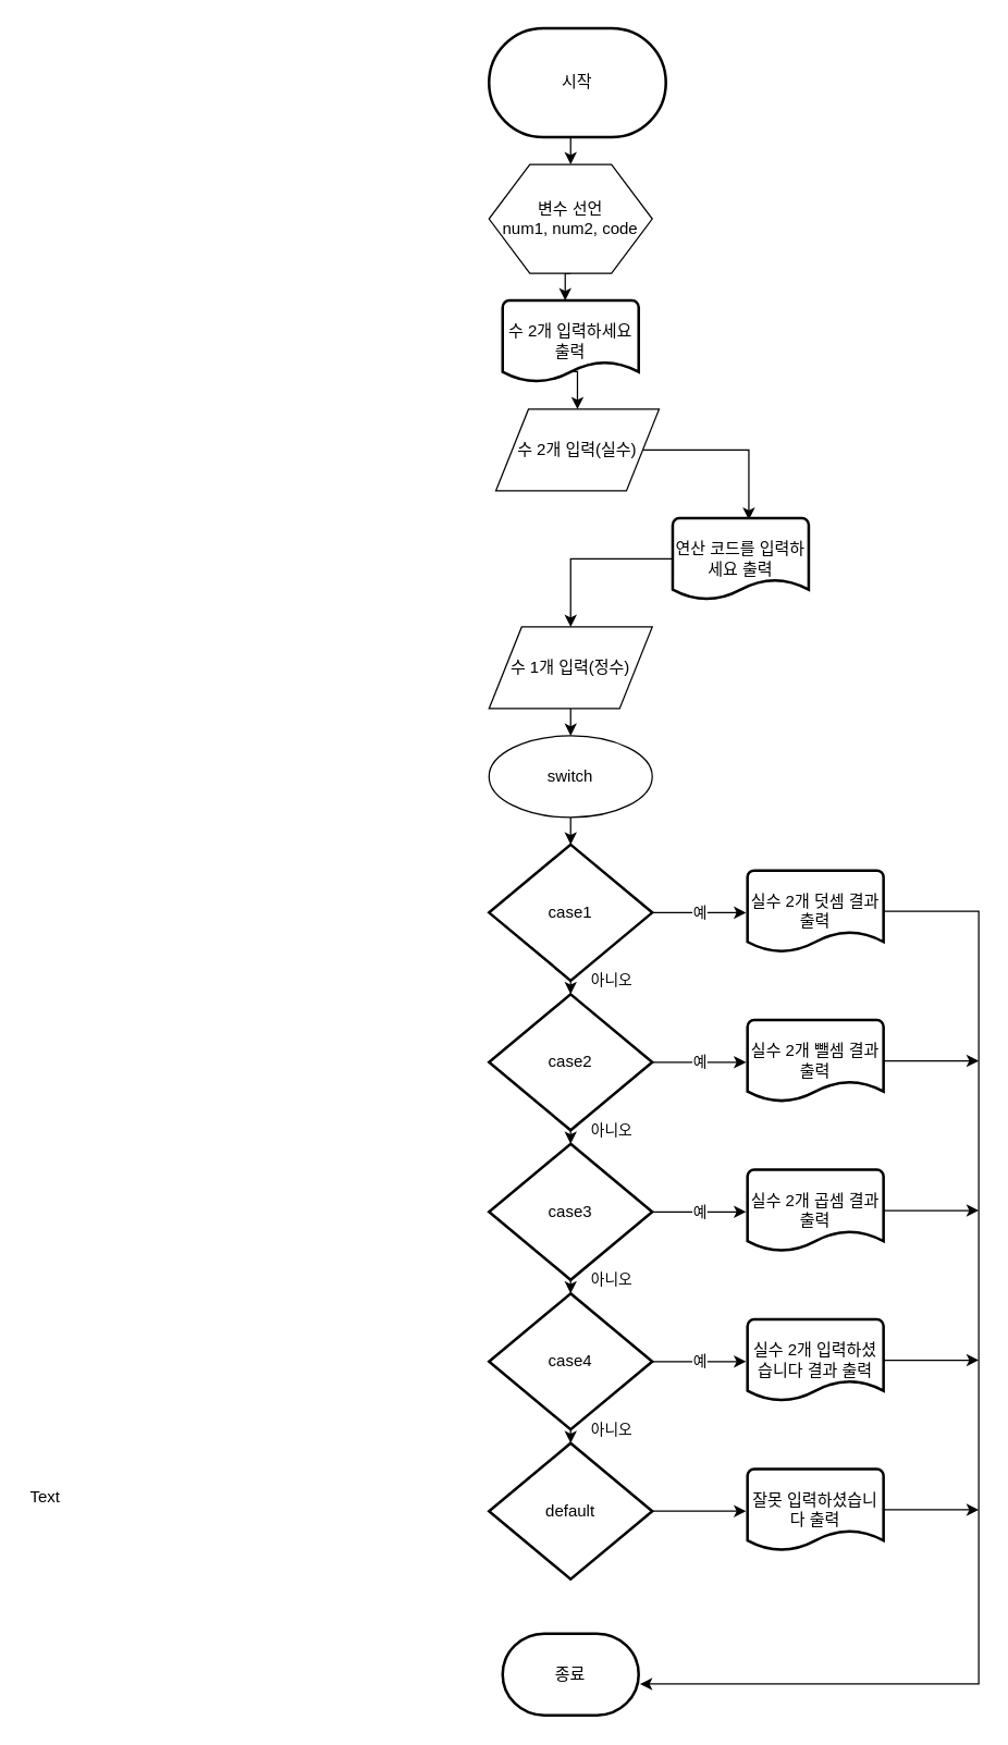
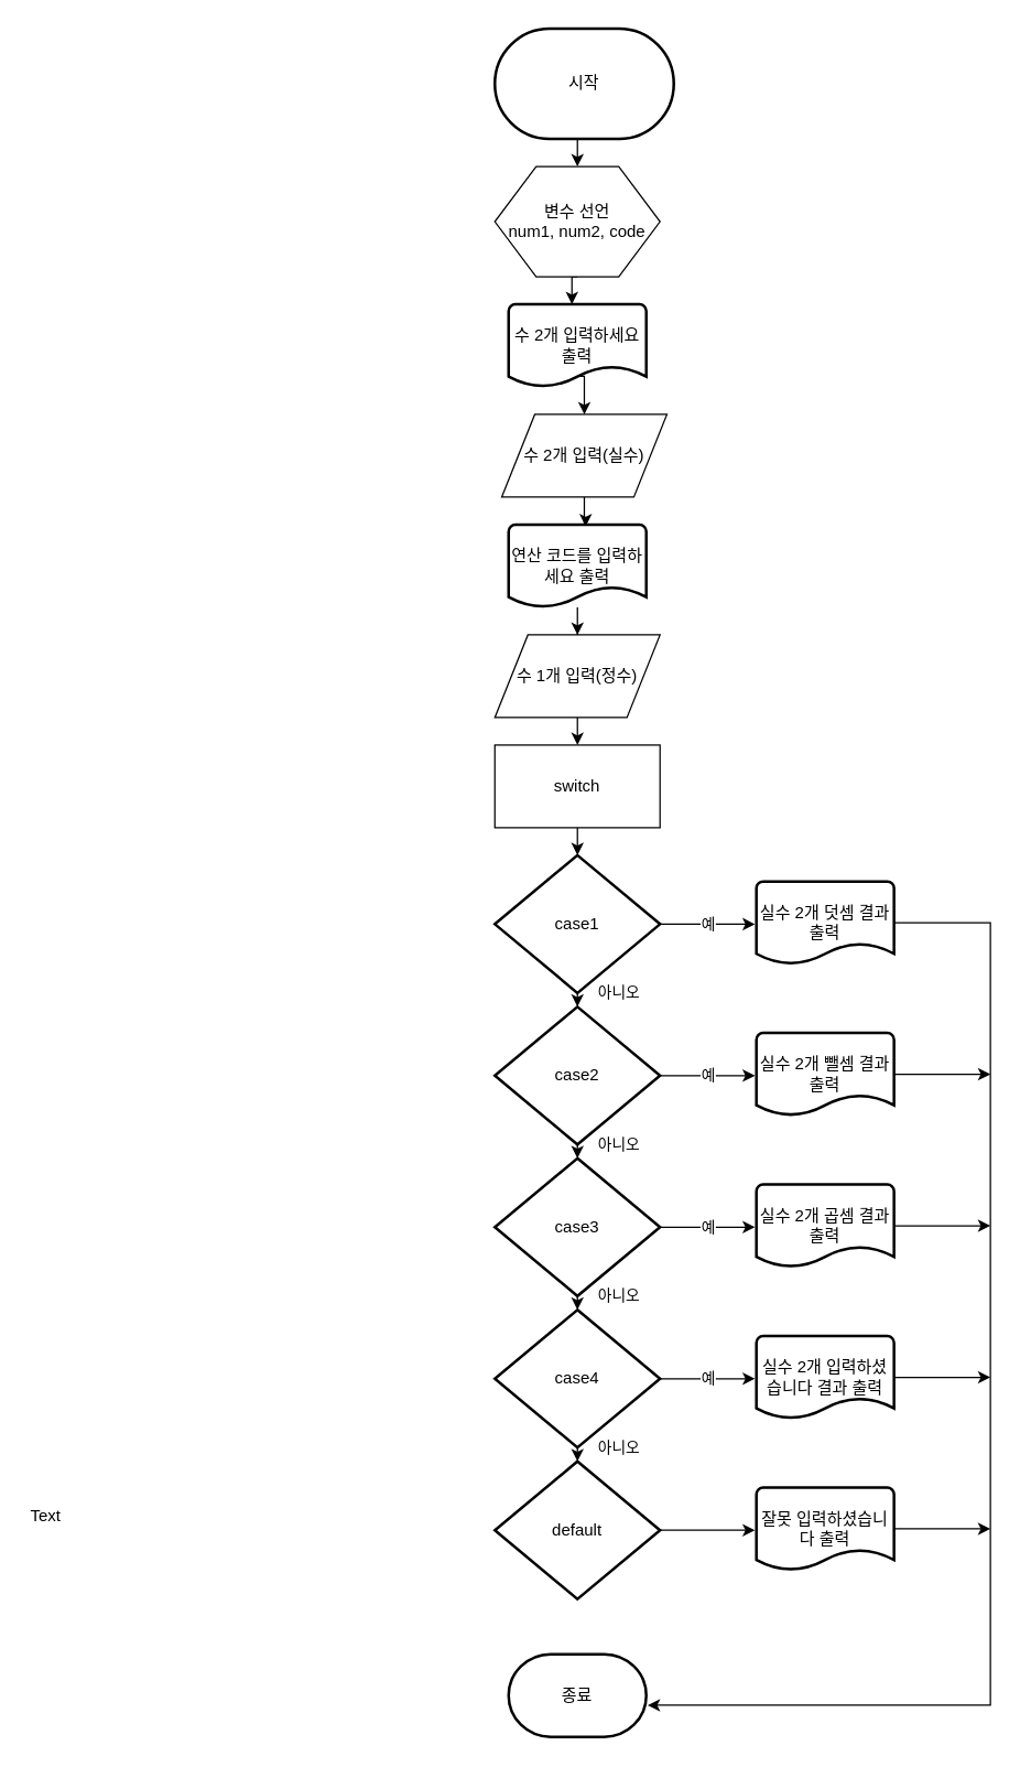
  <mxCell id="0" />
  <mxCell id="1" parent="0" />
  <mxCell id="2" style="edgeStyle=orthogonalEdgeStyle;rounded=0;orthogonalLoop=1;jettySize=auto;html=1;exitX=0.5;exitY=1;exitDx=0;exitDy=0;exitPerimeter=0;entryX=0.5;entryY=0;entryDx=0;entryDy=0;" edge="1" parent="1" source="3" target="5"><mxGeometry relative="1" as="geometry" /></mxCell>
  <mxCell id="3" value="시작" style="strokeWidth=2;html=1;shape=mxgraph.flowchart.terminator;whiteSpace=wrap;" vertex="1" parent="1"><mxGeometry x="359" y="20" width="130" height="80" as="geometry" /></mxCell>
  <mxCell id="4" style="edgeStyle=orthogonalEdgeStyle;rounded=0;orthogonalLoop=1;jettySize=auto;html=1;exitX=0.5;exitY=1;exitDx=0;exitDy=0;entryX=0.46;entryY=0;entryDx=0;entryDy=0;entryPerimeter=0;" edge="1" parent="1" source="5" target="6"><mxGeometry relative="1" as="geometry" /></mxCell>
  <mxCell id="5" value="변수 선언&lt;br&gt;num1, num2, code&lt;br&gt;" style="shape=hexagon;perimeter=hexagonPerimeter2;whiteSpace=wrap;html=1;" vertex="1" parent="1"><mxGeometry x="359" y="120" width="120" height="80" as="geometry" /></mxCell>
  <mxCell id="6" value="수 2개 입력하세요 출력" style="strokeWidth=2;html=1;shape=mxgraph.flowchart.document2;whiteSpace=wrap;size=0.25;" vertex="1" parent="1"><mxGeometry x="369" y="220" width="100" height="60" as="geometry" /></mxCell>
  <mxCell id="7" style="edgeStyle=orthogonalEdgeStyle;rounded=0;orthogonalLoop=1;jettySize=auto;html=1;exitX=0.52;exitY=0.872;exitDx=0;exitDy=0;entryX=0.5;entryY=0;entryDx=0;entryDy=0;exitPerimeter=0;" edge="1" parent="1" source="6" target="9"><mxGeometry relative="1" as="geometry" /></mxCell>
  <mxCell id="8" style="edgeStyle=orthogonalEdgeStyle;rounded=0;orthogonalLoop=1;jettySize=auto;html=1;entryX=0.56;entryY=0.022;entryDx=0;entryDy=0;entryPerimeter=0;" edge="1" parent="1" source="9" target="11"><mxGeometry relative="1" as="geometry" /></mxCell>
  <mxCell id="9" value="수 2개 입력(실수)" style="shape=parallelogram;perimeter=parallelogramPerimeter;whiteSpace=wrap;html=1;" vertex="1" parent="1"><mxGeometry x="364" y="300" width="120" height="60" as="geometry" /></mxCell>
  <mxCell id="10" style="edgeStyle=orthogonalEdgeStyle;rounded=0;orthogonalLoop=1;jettySize=auto;html=1;entryX=0.5;entryY=0;entryDx=0;entryDy=0;" edge="1" parent="1" source="11" target="13"><mxGeometry relative="1" as="geometry" /></mxCell>
- <mxCell id="11" value="연산 코드를 입력하세요 출력" style="strokeWidth=2;html=1;shape=mxgraph.flowchart.document2;whiteSpace=wrap;size=0.25;" vertex="1" parent="1"><mxGeometry x="494" y="380" width="100" height="60" as="geometry" /></mxCell>
+ <mxCell id="11" value="연산 코드를 입력하세요 출력" style="strokeWidth=2;html=1;shape=mxgraph.flowchart.document2;whiteSpace=wrap;size=0.25;" vertex="1" parent="1"><mxGeometry x="369" y="380" width="100" height="60" as="geometry" /></mxCell>
  <mxCell id="12" style="edgeStyle=orthogonalEdgeStyle;rounded=0;orthogonalLoop=1;jettySize=auto;html=1;exitX=0.5;exitY=1;exitDx=0;exitDy=0;entryX=0.5;entryY=0;entryDx=0;entryDy=0;" edge="1" parent="1" source="13" target="15"><mxGeometry relative="1" as="geometry" /></mxCell>
  <mxCell id="13" value="수 1개 입력(정수)" style="shape=parallelogram;perimeter=parallelogramPerimeter;whiteSpace=wrap;html=1;" vertex="1" parent="1"><mxGeometry x="359" y="460" width="120" height="60" as="geometry" /></mxCell>
  <mxCell id="14" style="edgeStyle=orthogonalEdgeStyle;rounded=0;orthogonalLoop=1;jettySize=auto;html=1;exitX=0.5;exitY=1;exitDx=0;exitDy=0;entryX=0.5;entryY=0;entryDx=0;entryDy=0;entryPerimeter=0;" edge="1" parent="1" source="15" target="18"><mxGeometry relative="1" as="geometry" /></mxCell>
- <mxCell id="15" value="switch" style="ellipse;whiteSpace=wrap;html=1;" vertex="1" parent="1"><mxGeometry x="359" y="540" width="120" height="60" as="geometry" /></mxCell>
+ <mxCell id="15" value="switch" style="rounded=0;whiteSpace=wrap;html=1;" vertex="1" parent="1"><mxGeometry x="359" y="540" width="120" height="60" as="geometry" /></mxCell>
  <mxCell id="16" value="예" style="edgeStyle=orthogonalEdgeStyle;rounded=0;orthogonalLoop=1;jettySize=auto;html=1;exitX=1;exitY=0.5;exitDx=0;exitDy=0;exitPerimeter=0;entryX=-0.01;entryY=0.517;entryDx=0;entryDy=0;entryPerimeter=0;" edge="1" parent="1" source="18" target="20"><mxGeometry relative="1" as="geometry" /></mxCell>
  <mxCell id="17" value="아니오" style="edgeStyle=orthogonalEdgeStyle;rounded=0;orthogonalLoop=1;jettySize=auto;html=1;exitX=0.5;exitY=1;exitDx=0;exitDy=0;exitPerimeter=0;entryX=0.5;entryY=0;entryDx=0;entryDy=0;entryPerimeter=0;" edge="1" parent="1" source="18" target="23"><mxGeometry x="-1" y="30" relative="1" as="geometry"><mxPoint as="offset" /></mxGeometry></mxCell>
  <mxCell id="18" value="case1" style="strokeWidth=2;html=1;shape=mxgraph.flowchart.decision;whiteSpace=wrap;" vertex="1" parent="1"><mxGeometry x="359" y="620" width="120" height="100" as="geometry" /></mxCell>
  <mxCell id="19" style="edgeStyle=orthogonalEdgeStyle;rounded=0;orthogonalLoop=1;jettySize=auto;html=1;entryX=1.01;entryY=0.617;entryDx=0;entryDy=0;entryPerimeter=0;" edge="1" parent="1" source="20" target="40"><mxGeometry relative="1" as="geometry"><Array as="points"><mxPoint x="719" y="669" /><mxPoint x="719" y="1237" /></Array></mxGeometry></mxCell>
  <mxCell id="20" value="실수 2개 덧셈 결과 출력" style="strokeWidth=2;html=1;shape=mxgraph.flowchart.document2;whiteSpace=wrap;size=0.25;" vertex="1" parent="1"><mxGeometry x="549" y="639" width="100" height="60" as="geometry" /></mxCell>
  <mxCell id="21" value="예" style="edgeStyle=orthogonalEdgeStyle;rounded=0;orthogonalLoop=1;jettySize=auto;html=1;exitX=1;exitY=0.5;exitDx=0;exitDy=0;exitPerimeter=0;entryX=-0.01;entryY=0.517;entryDx=0;entryDy=0;entryPerimeter=0;" edge="1" source="23" target="25" parent="1"><mxGeometry relative="1" as="geometry" /></mxCell>
  <mxCell id="22" value="아니오" style="edgeStyle=orthogonalEdgeStyle;rounded=0;orthogonalLoop=1;jettySize=auto;html=1;exitX=0.5;exitY=1;exitDx=0;exitDy=0;exitPerimeter=0;entryX=0.5;entryY=0;entryDx=0;entryDy=0;entryPerimeter=0;" edge="1" parent="1" source="23" target="28"><mxGeometry x="-1" y="30" relative="1" as="geometry"><mxPoint as="offset" /></mxGeometry></mxCell>
  <mxCell id="23" value="case2" style="strokeWidth=2;html=1;shape=mxgraph.flowchart.decision;whiteSpace=wrap;" vertex="1" parent="1"><mxGeometry x="359" y="730" width="120" height="100" as="geometry" /></mxCell>
  <mxCell id="24" style="edgeStyle=orthogonalEdgeStyle;rounded=0;orthogonalLoop=1;jettySize=auto;html=1;" edge="1" parent="1" source="25"><mxGeometry relative="1" as="geometry"><mxPoint x="719" y="779" as="targetPoint" /></mxGeometry></mxCell>
  <mxCell id="25" value="실수 2개 뺄셈 결과 출력" style="strokeWidth=2;html=1;shape=mxgraph.flowchart.document2;whiteSpace=wrap;size=0.25;" vertex="1" parent="1"><mxGeometry x="549" y="749" width="100" height="60" as="geometry" /></mxCell>
  <mxCell id="26" value="예" style="edgeStyle=orthogonalEdgeStyle;rounded=0;orthogonalLoop=1;jettySize=auto;html=1;exitX=1;exitY=0.5;exitDx=0;exitDy=0;exitPerimeter=0;entryX=-0.01;entryY=0.517;entryDx=0;entryDy=0;entryPerimeter=0;" edge="1" source="28" target="30" parent="1"><mxGeometry relative="1" as="geometry" /></mxCell>
  <mxCell id="27" value="아니오" style="edgeStyle=orthogonalEdgeStyle;rounded=0;orthogonalLoop=1;jettySize=auto;html=1;exitX=0.5;exitY=1;exitDx=0;exitDy=0;exitPerimeter=0;entryX=0.5;entryY=0;entryDx=0;entryDy=0;entryPerimeter=0;" edge="1" parent="1" source="28" target="33"><mxGeometry x="-1" y="30" relative="1" as="geometry"><mxPoint as="offset" /></mxGeometry></mxCell>
  <mxCell id="28" value="case3" style="strokeWidth=2;html=1;shape=mxgraph.flowchart.decision;whiteSpace=wrap;" vertex="1" parent="1"><mxGeometry x="359" y="840" width="120" height="100" as="geometry" /></mxCell>
  <mxCell id="29" style="edgeStyle=orthogonalEdgeStyle;rounded=0;orthogonalLoop=1;jettySize=auto;html=1;" edge="1" parent="1" source="30"><mxGeometry relative="1" as="geometry"><mxPoint x="719" y="889" as="targetPoint" /></mxGeometry></mxCell>
  <mxCell id="30" value="실수 2개 곱셈 결과 출력" style="strokeWidth=2;html=1;shape=mxgraph.flowchart.document2;whiteSpace=wrap;size=0.25;" vertex="1" parent="1"><mxGeometry x="549" y="859" width="100" height="60" as="geometry" /></mxCell>
  <mxCell id="31" value="예" style="edgeStyle=orthogonalEdgeStyle;rounded=0;orthogonalLoop=1;jettySize=auto;html=1;exitX=1;exitY=0.5;exitDx=0;exitDy=0;exitPerimeter=0;entryX=-0.01;entryY=0.517;entryDx=0;entryDy=0;entryPerimeter=0;" edge="1" source="33" target="35" parent="1"><mxGeometry relative="1" as="geometry" /></mxCell>
  <mxCell id="32" value="아니오" style="edgeStyle=orthogonalEdgeStyle;rounded=0;orthogonalLoop=1;jettySize=auto;html=1;exitX=0.5;exitY=1;exitDx=0;exitDy=0;exitPerimeter=0;entryX=0.5;entryY=0;entryDx=0;entryDy=0;entryPerimeter=0;" edge="1" parent="1" source="33" target="37"><mxGeometry x="-1" y="30" relative="1" as="geometry"><mxPoint as="offset" /></mxGeometry></mxCell>
  <mxCell id="33" value="case4" style="strokeWidth=2;html=1;shape=mxgraph.flowchart.decision;whiteSpace=wrap;" vertex="1" parent="1"><mxGeometry x="359" y="950" width="120" height="100" as="geometry" /></mxCell>
  <mxCell id="34" style="edgeStyle=orthogonalEdgeStyle;rounded=0;orthogonalLoop=1;jettySize=auto;html=1;" edge="1" parent="1" source="35"><mxGeometry relative="1" as="geometry"><mxPoint x="719" y="999" as="targetPoint" /></mxGeometry></mxCell>
  <mxCell id="35" value="실수 2개 입력하셨습니다 결과 출력" style="strokeWidth=2;html=1;shape=mxgraph.flowchart.document2;whiteSpace=wrap;size=0.25;" vertex="1" parent="1"><mxGeometry x="549" y="969" width="100" height="60" as="geometry" /></mxCell>
  <mxCell id="36" style="edgeStyle=orthogonalEdgeStyle;rounded=0;orthogonalLoop=1;jettySize=auto;html=1;exitX=1;exitY=0.5;exitDx=0;exitDy=0;exitPerimeter=0;entryX=-0.01;entryY=0.517;entryDx=0;entryDy=0;entryPerimeter=0;" edge="1" source="37" target="39" parent="1"><mxGeometry relative="1" as="geometry" /></mxCell>
  <mxCell id="37" value="default" style="strokeWidth=2;html=1;shape=mxgraph.flowchart.decision;whiteSpace=wrap;" vertex="1" parent="1"><mxGeometry x="359" y="1060" width="120" height="100" as="geometry" /></mxCell>
  <mxCell id="38" style="edgeStyle=orthogonalEdgeStyle;rounded=0;orthogonalLoop=1;jettySize=auto;html=1;" edge="1" parent="1" source="39"><mxGeometry relative="1" as="geometry"><mxPoint x="719" y="1109" as="targetPoint" /></mxGeometry></mxCell>
  <mxCell id="39" value="잘못 입력하셨습니다 출력" style="strokeWidth=2;html=1;shape=mxgraph.flowchart.document2;whiteSpace=wrap;size=0.25;" vertex="1" parent="1"><mxGeometry x="549" y="1079" width="100" height="60" as="geometry" /></mxCell>
  <mxCell id="40" value="종료" style="strokeWidth=2;html=1;shape=mxgraph.flowchart.terminator;whiteSpace=wrap;" vertex="1" parent="1"><mxGeometry x="369" y="1200" width="100" height="60" as="geometry" /></mxCell>
  <mxCell id="41" value="Text" style="text;html=1;resizable=0;points=[];autosize=1;align=left;verticalAlign=top;spacingTop=-4;" vertex="1" parent="1"><mxGeometry x="20" y="1090" width="40" height="20" as="geometry" /></mxCell>
